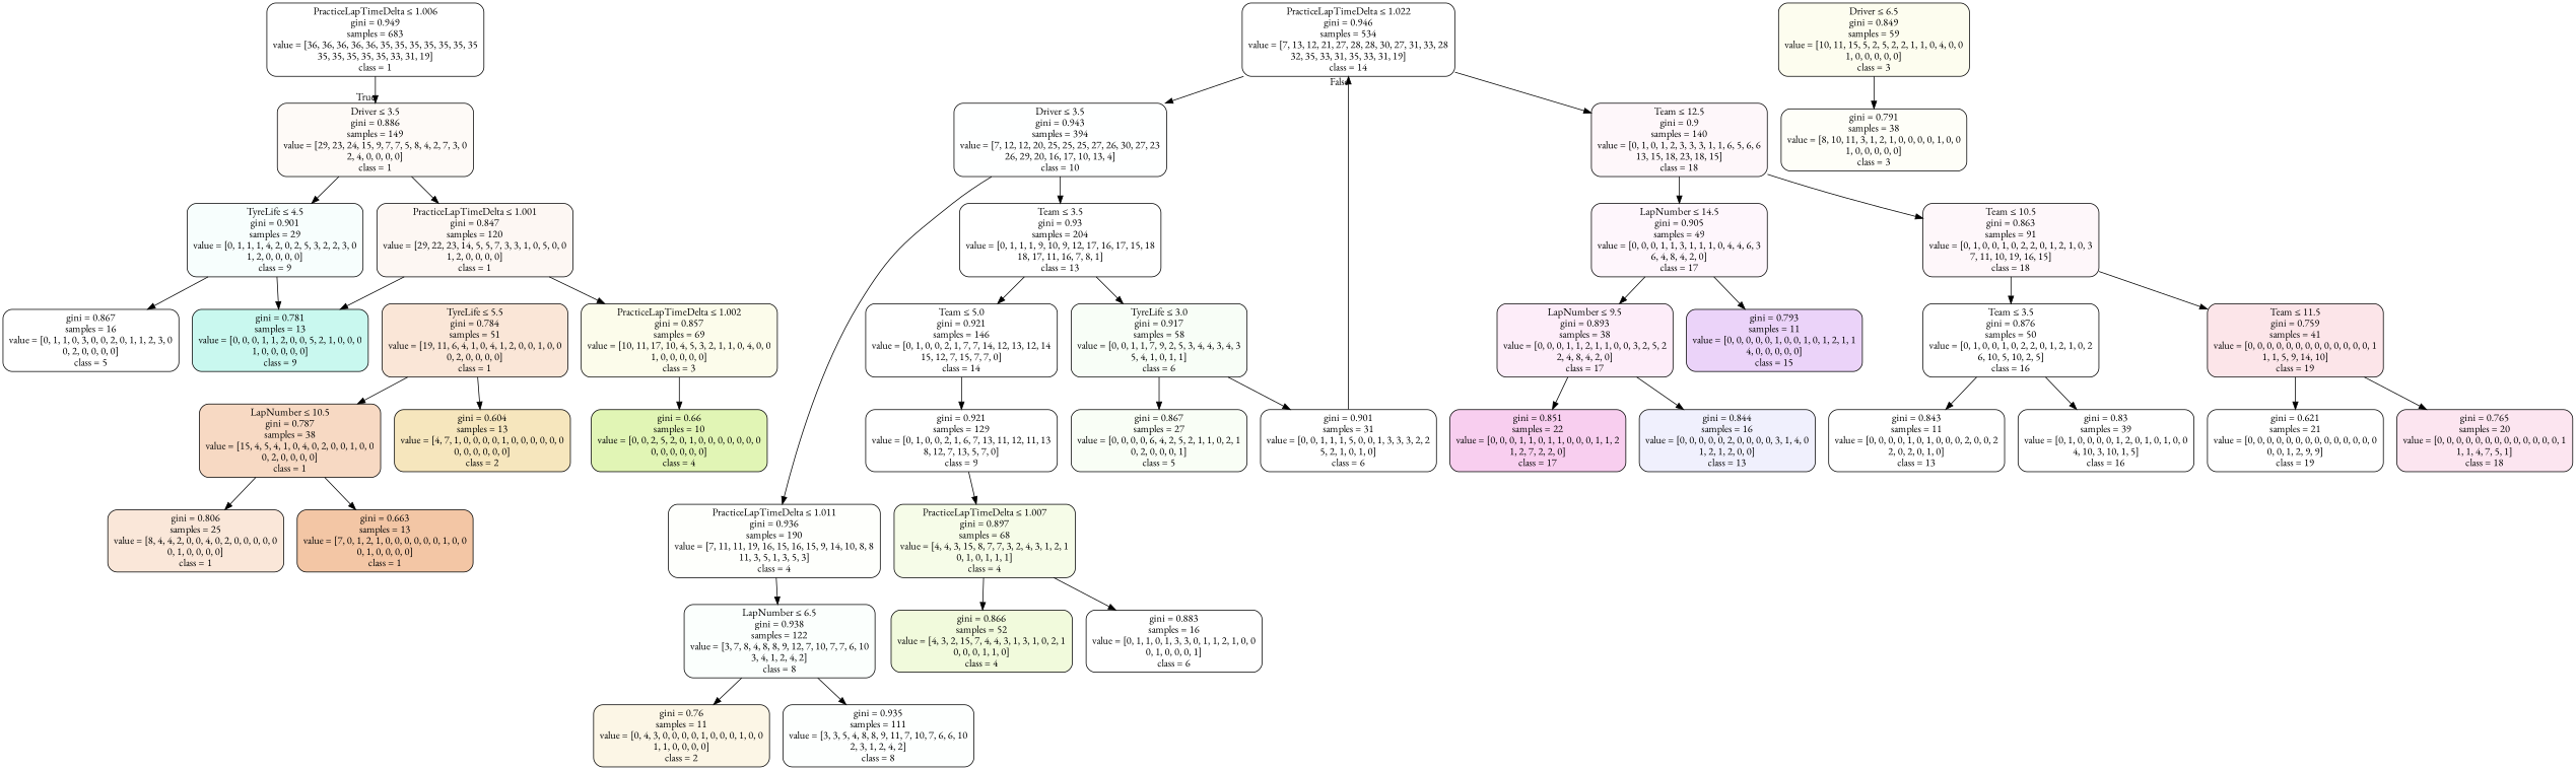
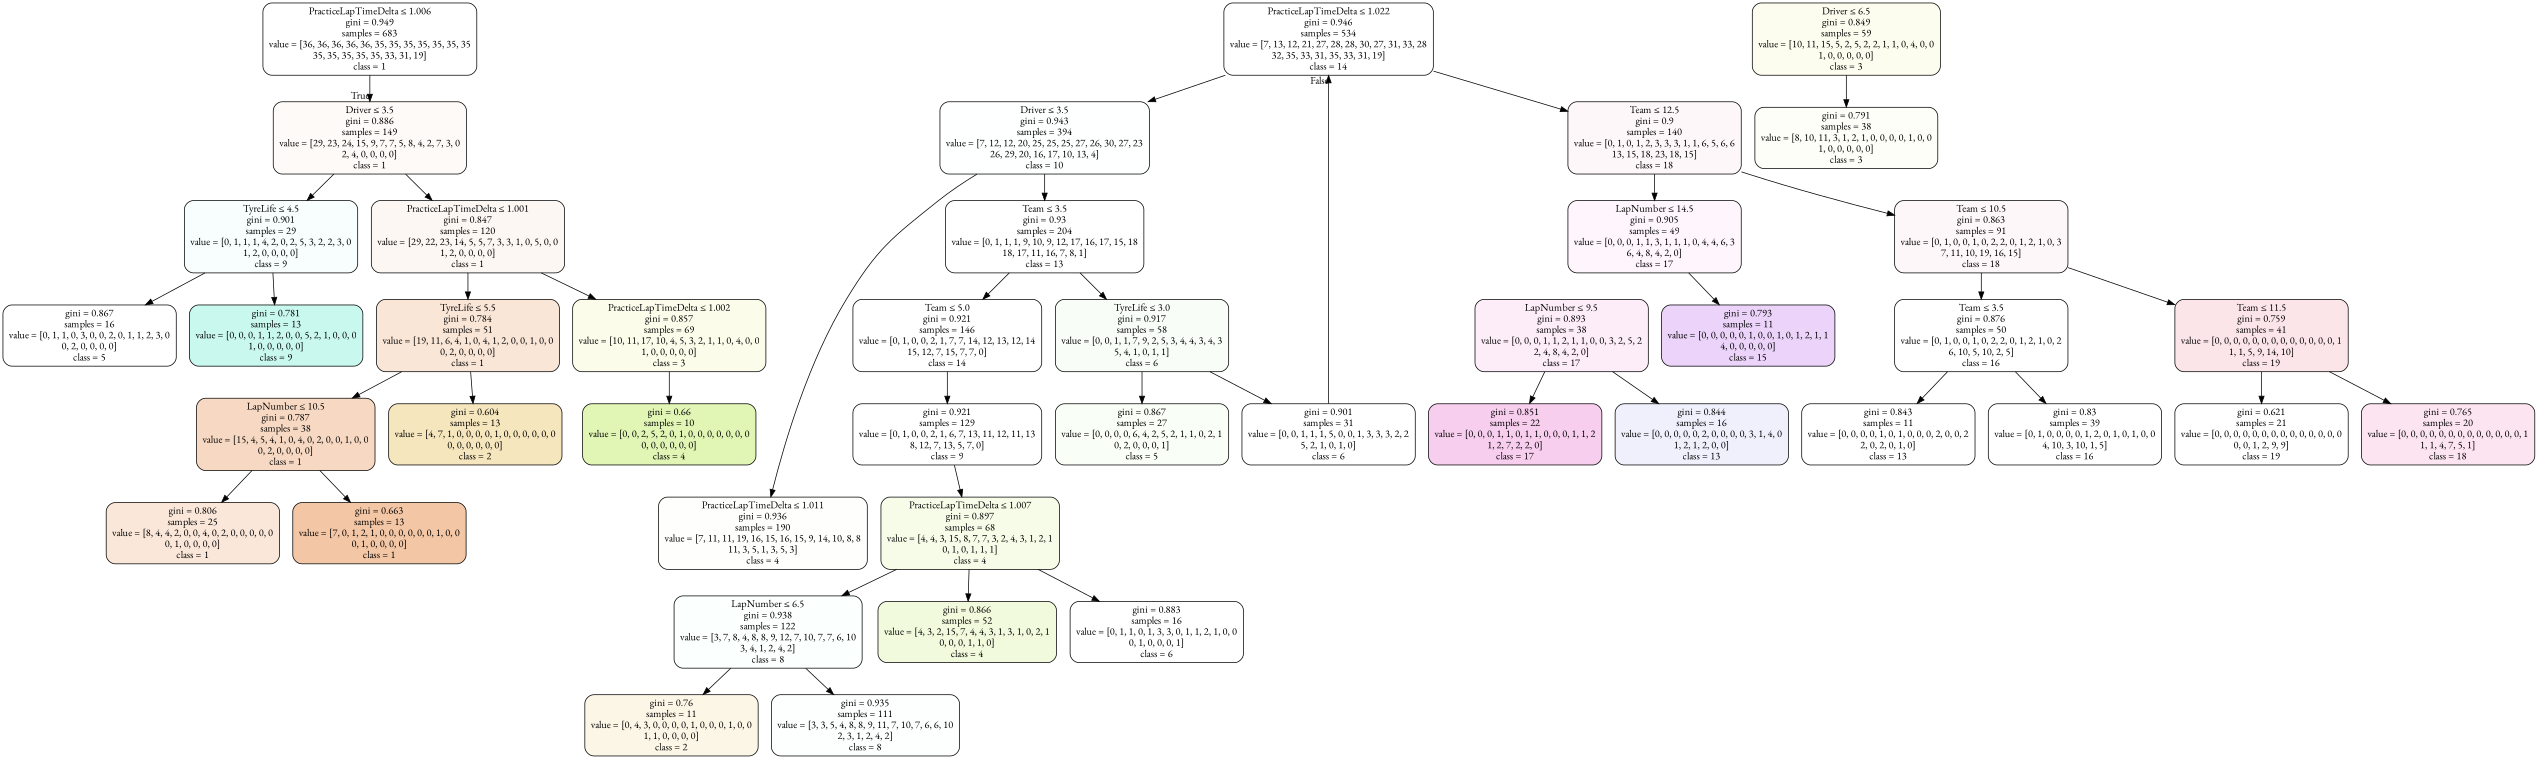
  digraph {
    fontname="EB Garamond"
    node [color=black fillcolor="#ffffff" fontname="EB Garamond" shape=box style="filled, rounded"]
    edge [fontname="EB Garamond"]
    n1 [label=<PracticeLapTimeDelta &le; 1.006<br/>gini = 0.949<br/>samples = 683<br/>value = [36, 36, 36, 36, 36, 35, 35, 35, 35, 35, 35, 35<br/>35, 35, 35, 35, 35, 33, 31, 19]<br/>class = 1>]
    n2 [fillcolor="#fefaf7" label=<Driver &le; 3.5<br/>gini = 0.886<br/>samples = 149<br/>value = [29, 23, 24, 15, 9, 7, 7, 5, 8, 4, 2, 7, 3, 0<br/>2, 4, 0, 0, 0, 0]<br/>class = 1>]
    n3 [fillcolor="#f7fefd" label=<TyreLife &le; 4.5<br/>gini = 0.901<br/>samples = 29<br/>value = [0, 1, 1, 1, 4, 2, 0, 2, 5, 3, 2, 2, 3, 0<br/>1, 2, 0, 0, 0, 0]<br/>class = 9>]
    n4 [fillcolor="#fdf7f3" label=<PracticeLapTimeDelta &le; 1.001<br/>gini = 0.847<br/>samples = 120<br/>value = [29, 22, 23, 14, 5, 5, 7, 3, 3, 1, 0, 5, 0, 0<br/>1, 2, 0, 0, 0, 0]<br/>class = 1>]
    n5 [label=<PracticeLapTimeDelta &le; 1.022<br/>gini = 0.946<br/>samples = 534<br/>value = [7, 13, 12, 21, 27, 28, 28, 30, 27, 31, 33, 28<br/>32, 35, 33, 31, 35, 33, 31, 19]<br/>class = 14>]
    n6 [fillcolor="#feffff" label=<Driver &le; 3.5<br/>gini = 0.943<br/>samples = 394<br/>value = [7, 12, 12, 20, 25, 25, 25, 27, 26, 30, 27, 23<br/>26, 29, 20, 16, 17, 10, 13, 4]<br/>class = 10>]
    n7 [fillcolor="#fef7fa" label=<Team &le; 12.5<br/>gini = 0.9<br/>samples = 140<br/>value = [0, 1, 0, 1, 2, 3, 3, 3, 1, 1, 6, 5, 6, 6<br/>13, 15, 18, 23, 18, 15]<br/>class = 18>]
    n8 [label=<gini = 0.867<br/>samples = 16<br/>value = [0, 1, 1, 0, 3, 0, 0, 2, 0, 1, 1, 2, 3, 0<br/>0, 2, 0, 0, 0, 0]<br/>class = 5>]
    n9 [fillcolor="#c9f8ef" label=<gini = 0.781<br/>samples = 13<br/>value = [0, 0, 0, 1, 1, 2, 0, 0, 5, 2, 1, 0, 0, 0<br/>1, 0, 0, 0, 0, 0]<br/>class = 9>]
    n10 [fillcolor="#fae6d7" label=<TyreLife &le; 5.5<br/>gini = 0.784<br/>samples = 51<br/>value = [19, 11, 6, 4, 1, 0, 4, 1, 2, 0, 0, 1, 0, 0<br/>0, 2, 0, 0, 0, 0]<br/>class = 1>]
    n11 [fillcolor="#fcfceb" label=<PracticeLapTimeDelta &le; 1.002<br/>gini = 0.857<br/>samples = 69<br/>value = [10, 11, 17, 10, 4, 5, 3, 2, 1, 1, 0, 4, 0, 0<br/>1, 0, 0, 0, 0, 0]<br/>class = 3>]
    n12 [fillcolor="#f7d9c3" label=<LapNumber &le; 10.5<br/>gini = 0.787<br/>samples = 38<br/>value = [15, 4, 5, 4, 1, 0, 4, 0, 2, 0, 0, 1, 0, 0<br/>0, 2, 0, 0, 0, 0]<br/>class = 1>]
    n13 [fillcolor="#f6e6bd" label=<gini = 0.604<br/>samples = 13<br/>value = [4, 7, 1, 0, 0, 0, 0, 1, 0, 0, 0, 0, 0, 0<br/>0, 0, 0, 0, 0, 0]<br/>class = 2>]
    n14 [fillcolor="#e1f5b5" label=<gini = 0.66<br/>samples = 10<br/>value = [0, 0, 2, 5, 2, 0, 1, 0, 0, 0, 0, 0, 0, 0<br/>0, 0, 0, 0, 0, 0]<br/>class = 4>]
    n15 [fillcolor="#fae7d9" label=<gini = 0.806<br/>samples = 25<br/>value = [8, 4, 4, 2, 0, 0, 4, 0, 2, 0, 0, 0, 0, 0<br/>0, 1, 0, 0, 0, 0]<br/>class = 1>]
    n16 [fillcolor="#f3c6a5" label=<gini = 0.663<br/>samples = 13<br/>value = [7, 0, 1, 2, 1, 0, 0, 0, 0, 0, 0, 1, 0, 0<br/>0, 1, 0, 0, 0, 0]<br/>class = 1>]
    n17 [fillcolor="#fdfdef" label=<Driver &le; 6.5<br/>gini = 0.849<br/>samples = 59<br/>value = [10, 11, 15, 5, 2, 5, 2, 2, 1, 1, 0, 4, 0, 0<br/>1, 0, 0, 0, 0, 0]<br/>class = 3>]
    n18 [fillcolor="#fefef8" label=<gini = 0.791<br/>samples = 38<br/>value = [8, 10, 11, 3, 1, 2, 1, 0, 0, 0, 0, 1, 0, 0<br/>1, 0, 0, 0, 0, 0]<br/>class = 3>]
    n19 [label=<Team &le; 3.5<br/>gini = 0.93<br/>samples = 204<br/>value = [0, 1, 1, 1, 9, 10, 9, 12, 17, 16, 17, 15, 18<br/>18, 17, 11, 16, 7, 8, 1]<br/>class = 13>]
    n20 [fillcolor="#fefffc" label=<PracticeLapTimeDelta &le; 1.011<br/>gini = 0.936<br/>samples = 190<br/>value = [7, 11, 11, 19, 16, 15, 16, 15, 9, 14, 10, 8, 8<br/>11, 3, 5, 1, 3, 5, 3]<br/>class = 4>]
    n21 [fillcolor="#fef7fa" label=<Team &le; 10.5<br/>gini = 0.863<br/>samples = 91<br/>value = [0, 1, 0, 0, 1, 0, 2, 2, 0, 1, 2, 1, 0, 3<br/>7, 11, 10, 19, 16, 15]<br/>class = 18>]
    n22 [fillcolor="#fef6fc" label=<LapNumber &le; 14.5<br/>gini = 0.905<br/>samples = 49<br/>value = [0, 0, 0, 1, 1, 3, 1, 1, 1, 0, 4, 4, 6, 3<br/>6, 4, 8, 4, 2, 0]<br/>class = 17>]
    n23 [fillcolor="#f8fef7" label=<TyreLife &le; 3.0<br/>gini = 0.917<br/>samples = 58<br/>value = [0, 0, 1, 1, 7, 9, 2, 5, 3, 4, 4, 3, 4, 3<br/>5, 4, 1, 0, 1, 1]<br/>class = 6>]
    n24 [label=<Team &le; 5.0<br/>gini = 0.921<br/>samples = 146<br/>value = [0, 1, 0, 0, 2, 1, 7, 7, 14, 12, 13, 12, 14<br/>15, 12, 7, 15, 7, 7, 0]<br/>class = 14>]
    n25 [fillcolor="#fbfffd" label=<LapNumber &le; 6.5<br/>gini = 0.938<br/>samples = 122<br/>value = [3, 7, 8, 4, 8, 8, 9, 12, 7, 10, 7, 7, 6, 10<br/>3, 4, 1, 2, 4, 2]<br/>class = 8>]
    n26 [fillcolor="#f9fef6" label=<gini = 0.867<br/>samples = 27<br/>value = [0, 0, 0, 0, 6, 4, 2, 5, 2, 1, 1, 0, 2, 1<br/>0, 2, 0, 0, 0, 1]<br/>class = 5>]
    n27 [label=<gini = 0.901<br/>samples = 31<br/>value = [0, 0, 1, 1, 1, 5, 0, 0, 1, 3, 3, 3, 2, 2<br/>5, 2, 1, 0, 1, 0]<br/>class = 6>]
    n28 [label=<gini = 0.921<br/>samples = 129<br/>value = [0, 1, 0, 0, 2, 1, 6, 7, 13, 11, 12, 11, 13<br/>8, 12, 7, 13, 5, 7, 0]<br/>class = 9>]
    n29 [fillcolor="#f6fce8" label=<PracticeLapTimeDelta &le; 1.007<br/>gini = 0.897<br/>samples = 68<br/>value = [4, 4, 3, 15, 8, 7, 7, 3, 2, 4, 3, 1, 2, 1<br/>0, 1, 0, 1, 1, 1]<br/>class = 4>]
    n30 [label=<gini = 0.883<br/>samples = 16<br/>value = [0, 1, 1, 0, 1, 3, 3, 0, 1, 1, 2, 1, 0, 0<br/>0, 1, 0, 0, 0, 1]<br/>class = 6>]
    n31 [fillcolor="#f1fadc" label=<gini = 0.866<br/>samples = 52<br/>value = [4, 3, 2, 15, 7, 4, 4, 3, 1, 3, 1, 0, 2, 1<br/>0, 0, 0, 1, 1, 0]<br/>class = 4>]
    n32 [fillcolor="#fcf6e6" label=<gini = 0.76<br/>samples = 11<br/>value = [0, 4, 3, 0, 0, 0, 0, 1, 0, 0, 0, 1, 0, 0<br/>1, 1, 0, 0, 0, 0]<br/>class = 2>]
    n33 [fillcolor="#fdfffe" label=<gini = 0.935<br/>samples = 111<br/>value = [3, 3, 5, 4, 8, 8, 9, 11, 7, 10, 7, 6, 6, 10<br/>2, 3, 1, 2, 4, 2]<br/>class = 8>]
    n34 [label=<Team &le; 3.5<br/>gini = 0.876<br/>samples = 50<br/>value = [0, 1, 0, 0, 1, 0, 2, 2, 0, 1, 2, 1, 0, 2<br/>6, 10, 5, 10, 2, 5]<br/>class = 16>]
    n35 [fillcolor="#fce5e9" label=<Team &le; 11.5<br/>gini = 0.759<br/>samples = 41<br/>value = [0, 0, 0, 0, 0, 0, 0, 0, 0, 0, 0, 0, 0, 1<br/>1, 1, 5, 9, 14, 10]<br/>class = 19>]
    n36 [fillcolor="#fdedf9" label=<LapNumber &le; 9.5<br/>gini = 0.893<br/>samples = 38<br/>value = [0, 0, 0, 1, 1, 2, 1, 1, 0, 0, 3, 2, 5, 2<br/>2, 4, 8, 4, 2, 0]<br/>class = 17>]
    n37 [fillcolor="#ebd3f9" label=<gini = 0.793<br/>samples = 11<br/>value = [0, 0, 0, 0, 0, 1, 0, 0, 1, 0, 1, 2, 1, 1<br/>4, 0, 0, 0, 0, 0]<br/>class = 15>]
    n38 [label=<gini = 0.843<br/>samples = 11<br/>value = [0, 0, 0, 0, 1, 0, 1, 0, 0, 0, 2, 0, 0, 2<br/>2, 0, 2, 0, 1, 0]<br/>class = 13>]
    n39 [label=<gini = 0.83<br/>samples = 39<br/>value = [0, 1, 0, 0, 0, 0, 1, 2, 0, 1, 0, 1, 0, 0<br/>4, 10, 3, 10, 1, 5]<br/>class = 16>]
    n40 [label=<gini = 0.621<br/>samples = 21<br/>value = [0, 0, 0, 0, 0, 0, 0, 0, 0, 0, 0, 0, 0, 0<br/>0, 0, 1, 2, 9, 9]<br/>class = 19>]
    n41 [fillcolor="#fce5f0" label=<gini = 0.765<br/>samples = 20<br/>value = [0, 0, 0, 0, 0, 0, 0, 0, 0, 0, 0, 0, 0, 1<br/>1, 1, 4, 7, 5, 1]<br/>class = 18>]
    n42 [fillcolor="#f0f0fd" label=<gini = 0.844<br/>samples = 16<br/>value = [0, 0, 0, 0, 0, 2, 0, 0, 0, 0, 3, 1, 4, 0<br/>1, 2, 1, 2, 0, 0]<br/>class = 13>]
    n43 [fillcolor="#f8ceef" label=<gini = 0.851<br/>samples = 22<br/>value = [0, 0, 0, 1, 1, 0, 1, 1, 0, 0, 0, 1, 1, 2<br/>1, 2, 7, 2, 2, 0]<br/>class = 17>]
    n1 -> n2 [headlabel=True labelangle=45 labeldistance=2.5]
    n2 -> n3
    n2 -> n4
    n3 -> n8
    n3 -> n9
-   n4 -> n9
+   n4 -> n10
    n4 -> n11
    n5 -> n6
    n5 -> n7
    n6 -> n19
    n6 -> n20
    n7 -> n21
    n7 -> n22
    n10 -> n12
    n10 -> n13
    n11 -> n14
    n12 -> n15
    n12 -> n16
    n17 -> n18
    n19 -> n23
    n19 -> n24
-   n20 -> n25
+   n29 -> n25
    n21 -> n34
    n21 -> n35
-   n22 -> n36
    n22 -> n37
    n23 -> n26
    n23 -> n27
    n24 -> n28
    n25 -> n32
    n25 -> n33
    n27 -> n5 [headlabel=False labelangle=-45 labeldistance=2.5]
    n28 -> n29
    n29 -> n30
    n29 -> n31
    n34 -> n38
    n34 -> n39
    n35 -> n40
    n35 -> n41
    n36 -> n42
    n36 -> n43
  }
